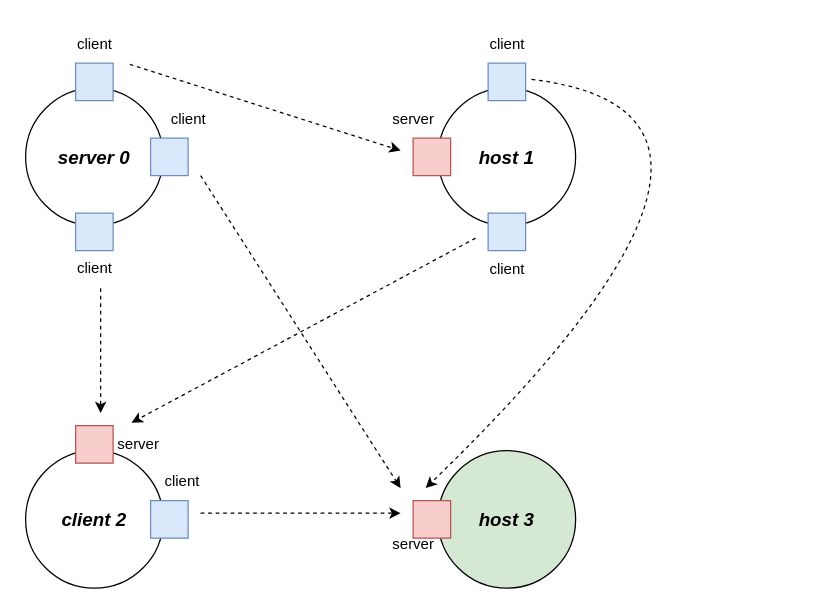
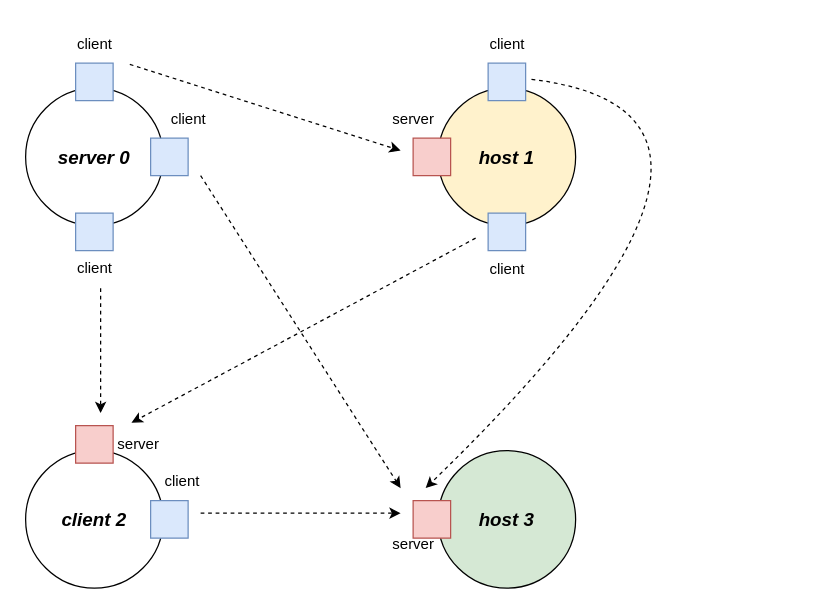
  <mxCell id="0" />
  <mxCell id="1" parent="0" />
  <mxCell id="2" value="&lt;font style=&quot;font-size: 15px;&quot;&gt;&lt;i&gt;&lt;b&gt;server 0&lt;/b&gt;&lt;/i&gt;&lt;/font&gt;" style="ellipse;whiteSpace=wrap;html=1;aspect=fixed;" vertex="1" parent="1"><mxGeometry x="20" y="70" width="110" height="110" as="geometry" /></mxCell>
- <mxCell id="3" value="&lt;font style=&quot;font-size: 15px;&quot;&gt;&lt;i&gt;&lt;b&gt;host 1&lt;/b&gt;&lt;/i&gt;&lt;/font&gt;" style="ellipse;whiteSpace=wrap;html=1;aspect=fixed;" vertex="1" parent="1"><mxGeometry x="350" y="70" width="110" height="110" as="geometry" /></mxCell>
+ <mxCell id="3" value="&lt;font style=&quot;font-size: 15px;&quot;&gt;&lt;i&gt;&lt;b&gt;host 1&lt;/b&gt;&lt;/i&gt;&lt;/font&gt;" style="ellipse;whiteSpace=wrap;html=1;aspect=fixed;fillColor=#fff2cc;" vertex="1" parent="1"><mxGeometry x="350" y="70" width="110" height="110" as="geometry" /></mxCell>
  <mxCell id="4" value="&lt;font style=&quot;font-size: 15px;&quot;&gt;&lt;i&gt;&lt;b&gt;client 2&lt;/b&gt;&lt;/i&gt;&lt;/font&gt;" style="ellipse;whiteSpace=wrap;html=1;aspect=fixed;" vertex="1" parent="1"><mxGeometry x="20" y="360" width="110" height="110" as="geometry" /></mxCell>
  <mxCell id="5" value="client" style="verticalLabelPosition=bottom;verticalAlign=top;html=1;shape=mxgraph.basic.rect;fillColor2=none;strokeWidth=1;size=0;indent=5;fillColor=#dae8fc;strokeColor=#6c8ebf;" vertex="1" parent="1"><mxGeometry x="60" y="170" width="30" height="30" as="geometry" /></mxCell>
  <mxCell id="6" value="" style="verticalLabelPosition=bottom;verticalAlign=top;html=1;shape=mxgraph.basic.rect;fillColor2=none;strokeWidth=1;size=0;indent=5;fillColor=#dae8fc;strokeColor=#6c8ebf;" vertex="1" parent="1"><mxGeometry x="120" y="110" width="30" height="30" as="geometry" /></mxCell>
  <mxCell id="7" value="" style="verticalLabelPosition=bottom;verticalAlign=top;html=1;shape=mxgraph.basic.rect;fillColor2=none;strokeWidth=1;size=0;indent=5;fillColor=#dae8fc;strokeColor=#6c8ebf;" vertex="1" parent="1"><mxGeometry x="60" y="50" width="30" height="30" as="geometry" /></mxCell>
  <mxCell id="8" value="" style="verticalLabelPosition=bottom;verticalAlign=top;html=1;shape=mxgraph.basic.rect;fillColor2=none;strokeWidth=1;size=0;indent=5;fillColor=#f8cecc;strokeColor=#b85450;" vertex="1" parent="1"><mxGeometry x="330" y="110" width="30" height="30" as="geometry" /></mxCell>
  <mxCell id="9" value="" style="verticalLabelPosition=bottom;verticalAlign=top;html=1;shape=mxgraph.basic.rect;fillColor2=none;strokeWidth=1;size=0;indent=5;fillColor=#dae8fc;strokeColor=#6c8ebf;" vertex="1" parent="1"><mxGeometry x="390" y="170" width="30" height="30" as="geometry" /></mxCell>
  <mxCell id="10" value="" style="verticalLabelPosition=bottom;verticalAlign=top;html=1;shape=mxgraph.basic.rect;fillColor2=none;strokeWidth=1;size=0;indent=5;fillColor=#f8cecc;strokeColor=#b85450;" vertex="1" parent="1"><mxGeometry x="60" y="340" width="30" height="30" as="geometry" /></mxCell>
  <mxCell id="11" value="client" style="text;html=1;align=center;verticalAlign=middle;resizable=0;points=[];autosize=1;strokeColor=none;fillColor=none;" vertex="1" parent="1"><mxGeometry x="50" y="20" width="50" height="30" as="geometry" /></mxCell>
  <mxCell id="12" value="client" style="text;html=1;align=center;verticalAlign=middle;resizable=0;points=[];autosize=1;strokeColor=none;fillColor=none;" vertex="1" parent="1"><mxGeometry x="125" y="80" width="50" height="30" as="geometry" /></mxCell>
  <mxCell id="13" value="" style="endArrow=classic;html=1;rounded=0;dashed=1;exitX=1.067;exitY=1.033;exitDx=0;exitDy=0;exitPerimeter=0;" edge="1" parent="1" source="11"><mxGeometry width="50" height="50" relative="1" as="geometry"><mxPoint x="230" y="300" as="sourcePoint" /><mxPoint x="320" y="120" as="targetPoint" /></mxGeometry></mxCell>
  <mxCell id="14" value="server" style="text;html=1;align=center;verticalAlign=middle;resizable=0;points=[];autosize=1;strokeColor=none;fillColor=none;" vertex="1" parent="1"><mxGeometry x="300" y="80" width="60" height="30" as="geometry" /></mxCell>
  <mxCell id="15" value="" style="endArrow=classic;html=1;rounded=0;dashed=1;" edge="1" parent="1"><mxGeometry width="50" height="50" relative="1" as="geometry"><mxPoint x="80" y="230" as="sourcePoint" /><mxPoint x="80" y="330" as="targetPoint" /></mxGeometry></mxCell>
  <mxCell id="16" value="server" style="text;html=1;align=center;verticalAlign=middle;resizable=0;points=[];autosize=1;strokeColor=none;fillColor=none;" vertex="1" parent="1"><mxGeometry x="80" y="340" width="60" height="30" as="geometry" /></mxCell>
  <mxCell id="17" value="&lt;font style=&quot;font-size: 15px;&quot;&gt;&lt;i&gt;&lt;b&gt;host 3&lt;/b&gt;&lt;/i&gt;&lt;/font&gt;" style="ellipse;whiteSpace=wrap;html=1;aspect=fixed;fillColor=#d5e8d4;" vertex="1" parent="1"><mxGeometry x="350" y="360" width="110" height="110" as="geometry" /></mxCell>
  <mxCell id="18" value="" style="verticalLabelPosition=bottom;verticalAlign=top;html=1;shape=mxgraph.basic.rect;fillColor2=none;strokeWidth=1;size=0;indent=5;fillColor=#dae8fc;strokeColor=#6c8ebf;" vertex="1" parent="1"><mxGeometry x="390" y="50" width="30" height="30" as="geometry" /></mxCell>
  <mxCell id="19" value="client" style="text;html=1;align=center;verticalAlign=middle;resizable=0;points=[];autosize=1;strokeColor=none;fillColor=none;" vertex="1" parent="1"><mxGeometry x="380" y="20" width="50" height="30" as="geometry" /></mxCell>
  <mxCell id="20" value="client" style="text;html=1;align=center;verticalAlign=middle;resizable=0;points=[];autosize=1;strokeColor=none;fillColor=none;" vertex="1" parent="1"><mxGeometry x="380" y="200" width="50" height="30" as="geometry" /></mxCell>
  <mxCell id="21" value="" style="verticalLabelPosition=bottom;verticalAlign=top;html=1;shape=mxgraph.basic.rect;fillColor2=none;strokeWidth=1;size=0;indent=5;fillColor=#dae8fc;strokeColor=#6c8ebf;" vertex="1" parent="1"><mxGeometry x="120" y="400" width="30" height="30" as="geometry" /></mxCell>
  <mxCell id="22" value="client" style="text;html=1;align=center;verticalAlign=middle;resizable=0;points=[];autosize=1;strokeColor=none;fillColor=none;" vertex="1" parent="1"><mxGeometry x="120" y="370" width="50" height="30" as="geometry" /></mxCell>
  <mxCell id="23" value="" style="verticalLabelPosition=bottom;verticalAlign=top;html=1;shape=mxgraph.basic.rect;fillColor2=none;strokeWidth=1;size=0;indent=5;fillColor=#f8cecc;strokeColor=#b85450;" vertex="1" parent="1"><mxGeometry x="330" y="400" width="30" height="30" as="geometry" /></mxCell>
  <mxCell id="24" value="server" style="text;html=1;align=center;verticalAlign=middle;resizable=0;points=[];autosize=1;strokeColor=none;fillColor=none;" vertex="1" parent="1"><mxGeometry x="300" y="420" width="60" height="30" as="geometry" /></mxCell>
  <mxCell id="25" value="" style="endArrow=classic;html=1;rounded=0;dashed=1;" edge="1" parent="1"><mxGeometry width="50" height="50" relative="1" as="geometry"><mxPoint x="160" y="140" as="sourcePoint" /><mxPoint x="320" y="390" as="targetPoint" /></mxGeometry></mxCell>
  <mxCell id="26" value="" style="endArrow=classic;html=1;rounded=0;dashed=1;curved=1;exitX=1.156;exitY=0.433;exitDx=0;exitDy=0;exitPerimeter=0;" edge="1" parent="1" source="18"><mxGeometry width="50" height="50" relative="1" as="geometry"><mxPoint x="380" y="60" as="sourcePoint" /><mxPoint x="340" y="390" as="targetPoint" /><Array as="points"><mxPoint x="650" y="90" /></Array></mxGeometry></mxCell>
  <mxCell id="27" value="" style="endArrow=classic;html=1;rounded=0;dashed=1;" edge="1" parent="1"><mxGeometry width="50" height="50" relative="1" as="geometry"><mxPoint x="160" y="410" as="sourcePoint" /><mxPoint x="320" y="410" as="targetPoint" /></mxGeometry></mxCell>
  <mxCell id="28" value="" style="endArrow=classic;html=1;rounded=0;dashed=1;entryX=0.411;entryY=-0.078;entryDx=0;entryDy=0;entryPerimeter=0;" edge="1" parent="1" target="16"><mxGeometry width="50" height="50" relative="1" as="geometry"><mxPoint x="380" y="190" as="sourcePoint" /><mxPoint x="330" y="400" as="targetPoint" /></mxGeometry></mxCell>
